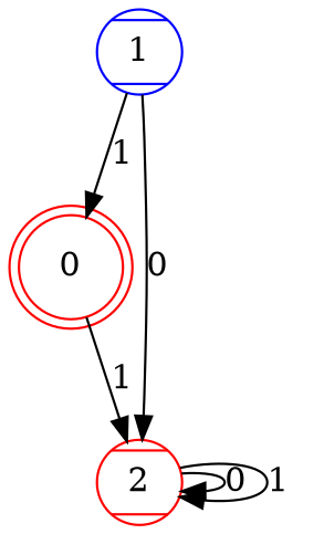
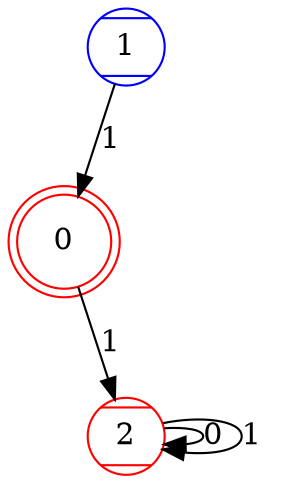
  digraph {
    node [color=red shape=Mcircle style=striped]
    0 [shape=doublecircle]
    2
    1 [color=blue]
    0 -> 2 [label=1]
    2 -> 2 [label=0]
    2 -> 2 [label=1]
    1 -> 0 [label=1]
-   1 -> 2 [label=0]
  }
